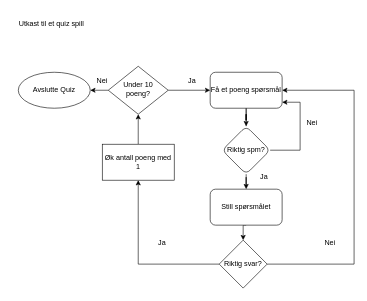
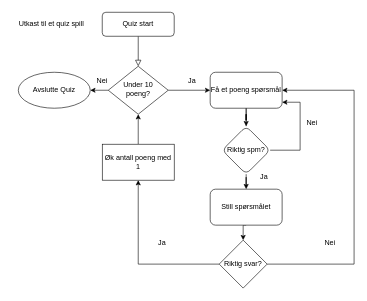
  <mxCell id="0" />
  <mxCell id="1" parent="0" />
+ <mxCell id="2" value="" style="rounded=0;html=1;jettySize=auto;orthogonalLoop=1;fontSize=11;endArrow=block;endFill=0;endSize=8;strokeWidth=1;shadow=0;labelBackgroundColor=none;edgeStyle=orthogonalEdgeStyle;" parent="1" source="3" target="6" edge="1"><mxGeometry relative="1" as="geometry" /></mxCell>
+ <mxCell id="3" value="Quiz start" style="rounded=1;whiteSpace=wrap;html=1;fontSize=12;glass=0;strokeWidth=1;shadow=0;" parent="1" vertex="1"><mxGeometry x="170" y="20" width="120" height="40" as="geometry" /></mxCell>
  <mxCell id="4" style="edgeStyle=orthogonalEdgeStyle;rounded=0;orthogonalLoop=1;jettySize=auto;html=1;" edge="1" parent="1" source="6" target="9"><mxGeometry relative="1" as="geometry" /></mxCell>
  <mxCell id="5" style="edgeStyle=orthogonalEdgeStyle;rounded=0;orthogonalLoop=1;jettySize=auto;html=1;exitX=0;exitY=0.5;exitDx=0;exitDy=0;entryX=1;entryY=0.5;entryDx=0;entryDy=0;" edge="1" parent="1" source="6" target="18"><mxGeometry relative="1" as="geometry" /></mxCell>
  <mxCell id="6" value="Under 10 poeng?" style="rhombus;whiteSpace=wrap;html=1;shadow=0;fontFamily=Helvetica;fontSize=12;align=center;strokeWidth=1;spacing=6;spacingTop=-4;" parent="1" vertex="1"><mxGeometry x="180" y="110" width="100" height="80" as="geometry" /></mxCell>
  <mxCell id="7" value="" style="edgeStyle=orthogonalEdgeStyle;rounded=0;orthogonalLoop=1;jettySize=auto;html=1;startArrow=none;" edge="1" parent="1" source="24" target="22"><mxGeometry relative="1" as="geometry" /></mxCell>
  <mxCell id="8" value="" style="edgeStyle=orthogonalEdgeStyle;rounded=0;orthogonalLoop=1;jettySize=auto;html=1;" edge="1" parent="1" source="9" target="24"><mxGeometry relative="1" as="geometry" /></mxCell>
  <mxCell id="9" value="Få et poeng spørsmål" style="rounded=1;whiteSpace=wrap;html=1;" vertex="1" parent="1"><mxGeometry x="350" y="120" width="120" height="60" as="geometry" /></mxCell>
  <mxCell id="10" value="" style="edgeStyle=orthogonalEdgeStyle;rounded=0;orthogonalLoop=1;jettySize=auto;html=1;" edge="1" parent="1" source="12" target="15"><mxGeometry relative="1" as="geometry" /></mxCell>
  <mxCell id="11" style="edgeStyle=orthogonalEdgeStyle;rounded=0;orthogonalLoop=1;jettySize=auto;html=1;entryX=1;entryY=0.5;entryDx=0;entryDy=0;" edge="1" parent="1" source="12" target="9"><mxGeometry relative="1" as="geometry"><mxPoint x="550" y="270" as="targetPoint" /><Array as="points"><mxPoint x="590" y="440" /><mxPoint x="590" y="150" /></Array></mxGeometry></mxCell>
  <mxCell id="12" value="Riktig svar?" style="rhombus;whiteSpace=wrap;html=1;" vertex="1" parent="1"><mxGeometry x="365" y="400" width="80" height="80" as="geometry" /></mxCell>
  <mxCell id="13" value="Ja" style="text;html=1;strokeColor=none;fillColor=none;align=center;verticalAlign=middle;whiteSpace=wrap;rounded=0;" vertex="1" parent="1"><mxGeometry x="410" y="280" width="60" height="30" as="geometry" /></mxCell>
  <mxCell id="14" style="edgeStyle=orthogonalEdgeStyle;rounded=0;orthogonalLoop=1;jettySize=auto;html=1;entryX=0.5;entryY=1;entryDx=0;entryDy=0;" edge="1" parent="1" source="15" target="6"><mxGeometry relative="1" as="geometry" /></mxCell>
  <mxCell id="15" value="Øk antall poeng med 1" style="whiteSpace=wrap;html=1;" vertex="1" parent="1"><mxGeometry x="170" y="240" width="120" height="60" as="geometry" /></mxCell>
  <mxCell id="16" value="Nei" style="text;html=1;strokeColor=none;fillColor=none;align=center;verticalAlign=middle;whiteSpace=wrap;rounded=0;" vertex="1" parent="1"><mxGeometry x="520" y="390" width="60" height="30" as="geometry" /></mxCell>
  <mxCell id="17" value="Utkast til et quiz spill" style="text;html=1;align=center;verticalAlign=middle;resizable=0;points=[];autosize=1;strokeColor=none;fillColor=none;" vertex="1" parent="1"><mxGeometry x="20" y="25" width="130" height="30" as="geometry" /></mxCell>
  <mxCell id="18" value="Avslutte Quiz" style="ellipse;whiteSpace=wrap;html=1;" vertex="1" parent="1"><mxGeometry x="30" y="120" width="120" height="60" as="geometry" /></mxCell>
  <mxCell id="19" value="Ja" style="text;html=1;strokeColor=none;fillColor=none;align=center;verticalAlign=middle;whiteSpace=wrap;rounded=0;" vertex="1" parent="1"><mxGeometry x="290" y="120" width="60" height="30" as="geometry" /></mxCell>
  <mxCell id="20" value="Nei" style="text;html=1;strokeColor=none;fillColor=none;align=center;verticalAlign=middle;whiteSpace=wrap;rounded=0;" vertex="1" parent="1"><mxGeometry x="140" y="120" width="60" height="30" as="geometry" /></mxCell>
  <mxCell id="21" style="edgeStyle=orthogonalEdgeStyle;rounded=0;orthogonalLoop=1;jettySize=auto;html=1;exitX=0.5;exitY=1;exitDx=0;exitDy=0;entryX=0.5;entryY=0;entryDx=0;entryDy=0;" edge="1" parent="1" source="22" target="12"><mxGeometry relative="1" as="geometry" /></mxCell>
  <mxCell id="22" value="Still spørsmålet" style="whiteSpace=wrap;html=1;rounded=1;" vertex="1" parent="1"><mxGeometry x="350" y="315" width="120" height="60" as="geometry" /></mxCell>
  <mxCell id="23" style="edgeStyle=orthogonalEdgeStyle;rounded=0;orthogonalLoop=1;jettySize=auto;html=1;exitX=1;exitY=0.5;exitDx=0;exitDy=0;" edge="1" parent="1" source="24"><mxGeometry relative="1" as="geometry"><mxPoint x="470" y="170" as="targetPoint" /><Array as="points"><mxPoint x="500" y="250" /><mxPoint x="500" y="170" /><mxPoint x="470" y="170" /></Array></mxGeometry></mxCell>
  <mxCell id="24" value="Riktig spm?" style="rhombus;whiteSpace=wrap;html=1;rounded=1;" vertex="1" parent="1"><mxGeometry x="370" y="210" width="80" height="80" as="geometry" /></mxCell>
  <mxCell id="25" value="" style="edgeStyle=orthogonalEdgeStyle;rounded=0;orthogonalLoop=1;jettySize=auto;html=1;endArrow=none;" edge="1" parent="1" source="9" target="24"><mxGeometry relative="1" as="geometry"><mxPoint x="410" y="180" as="sourcePoint" /><mxPoint x="410" y="270" as="targetPoint" /></mxGeometry></mxCell>
  <mxCell id="26" value="Nei" style="text;html=1;strokeColor=none;fillColor=none;align=center;verticalAlign=middle;whiteSpace=wrap;rounded=0;" vertex="1" parent="1"><mxGeometry x="490" y="190" width="60" height="30" as="geometry" /></mxCell>
  <mxCell id="27" value="Ja" style="text;html=1;strokeColor=none;fillColor=none;align=center;verticalAlign=middle;whiteSpace=wrap;rounded=0;" vertex="1" parent="1"><mxGeometry x="240" y="390" width="60" height="30" as="geometry" /></mxCell>
